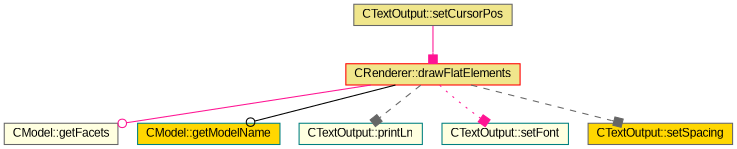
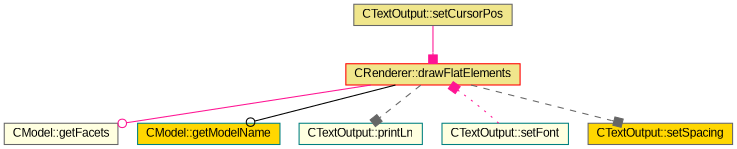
  digraph {
    fontname="Liberation Sans"
    rankdir=TB
    node [color=gray40 fillcolor=lightyellow fontname="Liberation Sans" fontsize=11 shape=box style=filled]
    edge [arrowhead=box color=deeppink fontname="Liberation Sans" fontsize=11 labelfontname=Arial labelfontsize=11 style=solid]
    n1 [color=red fillcolor=khaki fontcolor=black height=0.2 label="CRenderer::drawFlatElements" width=0.4]
    n2 [height=0.2 label="CModel::getFacets" width=0.4]
    n3 [color=teal fillcolor=gold height=0.2 label="CModel::getModelName" width=0.4]
    n4 [color=teal height=0.2 label="CTextOutput::printLn" width=0.4]
    n5 [color=teal height=0.2 label="CTextOutput::setFont" width=0.4]
    n6 [fillcolor=gold height=0.2 label="CTextOutput::setSpacing" width=0.4]
    n7 [fillcolor=khaki height=0.2 label="CTextOutput::setCursorPos" width=0.4]
    n1 -> n2 [arrowhead=odot]
    n1 -> n3 [arrowhead=odot color=black]
    n1 -> n4 [color=gray40 style=dashed]
-   n1 -> n5 [style=dotted]
+   n5 -> n1 [style=dotted]
    n1 -> n6 [color=gray40 style=dashed]
    n7 -> n1
  }
